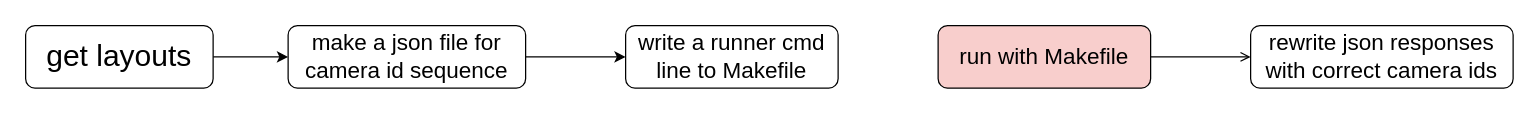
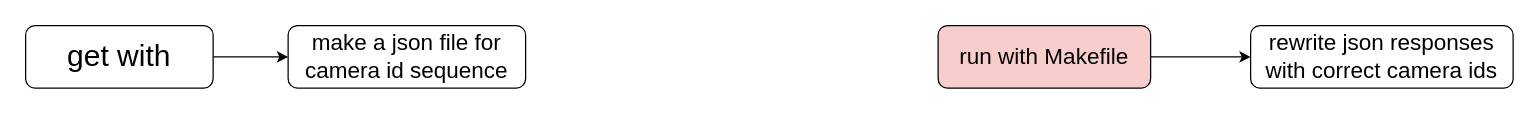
  <mxCell id="0" />
  <mxCell id="1" parent="0" />
  <mxCell id="2" style="edgeStyle=orthogonalEdgeStyle;rounded=0;orthogonalLoop=1;jettySize=auto;html=1;entryX=0;entryY=0.5;entryDx=0;entryDy=0;" edge="1" parent="1" source="3" target="5"><mxGeometry relative="1" as="geometry" /></mxCell>
- <mxCell id="3" value="&lt;font style=&quot;font-size: 24px;&quot;&gt;get layouts&lt;/font&gt;" style="rounded=1;whiteSpace=wrap;html=1;" vertex="1" parent="1"><mxGeometry x="20" y="20" width="150" height="50" as="geometry" /></mxCell>
- <mxCell id="4" style="edgeStyle=orthogonalEdgeStyle;rounded=0;orthogonalLoop=1;jettySize=auto;html=1;entryX=0;entryY=0.5;entryDx=0;entryDy=0;" edge="1" parent="1" source="5" target="6"><mxGeometry relative="1" as="geometry" /></mxCell>
+ <mxCell id="3" value="&lt;font style=&quot;font-size: 24px;&quot;&gt;get with&lt;/font&gt;" style="rounded=1;whiteSpace=wrap;html=1;" vertex="1" parent="1"><mxGeometry x="20" y="20" width="150" height="50" as="geometry" /></mxCell>
  <mxCell id="5" value="&lt;font style=&quot;font-size: 18px;&quot;&gt;make a json file for camera id sequence&lt;/font&gt;" style="rounded=1;whiteSpace=wrap;html=1;" vertex="1" parent="1"><mxGeometry x="230" y="20" width="190" height="50" as="geometry" /></mxCell>
- <mxCell id="6" value="&lt;font style=&quot;font-size: 18px;&quot;&gt;write a runner cmd line to Makefile&lt;/font&gt;" style="rounded=1;whiteSpace=wrap;html=1;" vertex="1" parent="1"><mxGeometry x="500" y="20" width="170" height="50" as="geometry" /></mxCell>
- <mxCell id="7" value="" style="edgeStyle=orthogonalEdgeStyle;rounded=0;orthogonalLoop=1;jettySize=auto;html=1;endArrow=open;" edge="1" parent="1" source="8" target="9"><mxGeometry relative="1" as="geometry" /></mxCell>
+ <mxCell id="7" value="" style="edgeStyle=orthogonalEdgeStyle;rounded=0;orthogonalLoop=1;jettySize=auto;html=1;" edge="1" parent="1" source="8" target="9"><mxGeometry relative="1" as="geometry" /></mxCell>
  <mxCell id="8" value="&lt;font style=&quot;font-size: 18px;&quot;&gt;run with Makefile&lt;/font&gt;" style="rounded=1;whiteSpace=wrap;html=1;fillColor=#f8cecc;" vertex="1" parent="1"><mxGeometry x="750" y="20" width="170" height="50" as="geometry" /></mxCell>
  <mxCell id="9" value="&lt;span style=&quot;font-size: 18px;&quot;&gt;rewrite json responses with correct camera ids&lt;/span&gt;" style="rounded=1;whiteSpace=wrap;html=1;" vertex="1" parent="1"><mxGeometry x="1000" y="20" width="210" height="50" as="geometry" /></mxCell>
